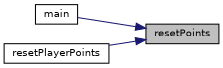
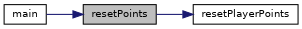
  digraph {
    rankdir=RL
    node [color=black fillcolor=white fontname=Helvetica fontsize=10 shape=record style=filled]
    edge [color=midnightblue dir=back fontname=Helvetica fontsize=10 labelfontname=Helvetica labelfontsize=10 style=solid]
    n1 [fillcolor=grey75 fontcolor=black height=0.2 label=resetPoints width=0.4]
    n2 [height=0.2 label=main width=0.4]
    n3 [height=0.2 label=resetPlayerPoints width=0.4]
    n1 -> n2
-   n1 -> n3
+   n3 -> n1
  }
